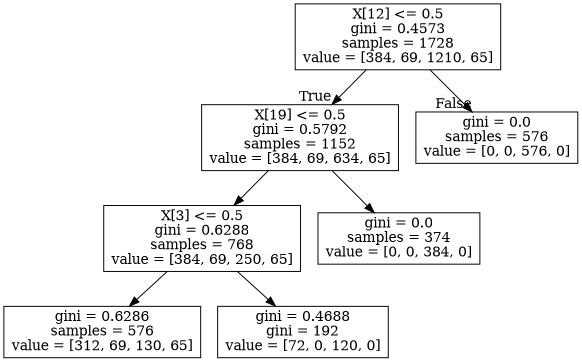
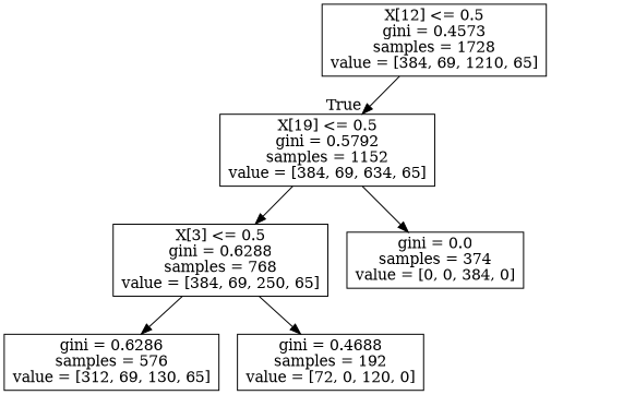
  digraph {
    node [shape=box]
    n1 [label="X[12] <= 0.5\ngini = 0.4573\nsamples = 1728\nvalue = [384, 69, 1210, 65]"]
    n2 [label="X[19] <= 0.5\ngini = 0.5792\nsamples = 1152\nvalue = [384, 69, 634, 65]"]
-   n3 [label="gini = 0.0\nsamples = 576\nvalue = [0, 0, 576, 0]"]
    n4 [label="X[3] <= 0.5\ngini = 0.6288\nsamples = 768\nvalue = [384, 69, 250, 65]"]
    n5 [label="gini = 0.0\nsamples = 374\nvalue = [0, 0, 384, 0]"]
    n6 [label="gini = 0.6286\nsamples = 576\nvalue = [312, 69, 130, 65]"]
-   n7 [label="gini = 0.4688\ngini = 192\nvalue = [72, 0, 120, 0]"]
+   n7 [label="gini = 0.4688\nsamples = 192\nvalue = [72, 0, 120, 0]"]
    n1 -> n2 [headlabel=True labelangle=45 labeldistance=2.5]
-   n1 -> n3 [headlabel=False labelangle=-45 labeldistance=2.5]
    n2 -> n4
    n2 -> n5
    n4 -> n6
    n4 -> n7
  }
